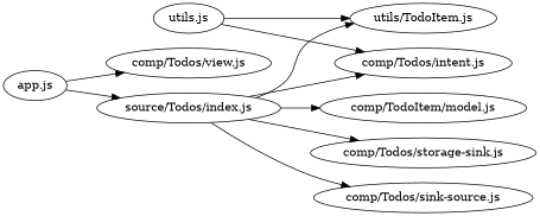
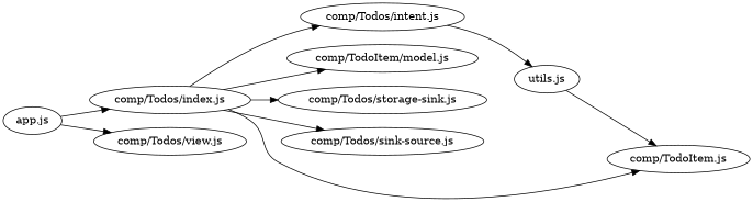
  digraph {
    rankdir=LR
    n1 [label="app.js"]
-   n2 [label="source/Todos/index.js"]
+   n2 [label="comp/Todos/index.js"]
    n3 [label="comp/Todos/view.js"]
    n4 [label="comp/Todos/intent.js"]
    n5 [label="comp/TodoItem/model.js"]
    n6 [label="comp/Todos/storage-sink.js"]
    n7 [label="comp/Todos/sink-source.js"]
-   n8 [label="utils/TodoItem.js"]
+   n8 [label="comp/TodoItem.js"]
    n9 [label="utils.js"]
    n1 -> n2
    n1 -> n3
    n2 -> n4
    n2 -> n5
    n2 -> n6
    n2 -> n7
    n2 -> n8
-   n9 -> n4
+   n4 -> n9
    n9 -> n8
  }
